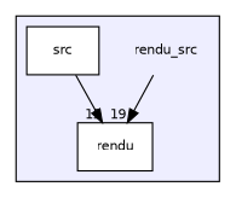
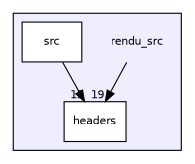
  digraph {
    compound=true
    node [fontname=Helvetica fontsize=10 shape=box fillcolor=white style=filled]
    edge [labeldistance=1.5 labelfontname=Helvetica labelfontsize=10]
    n1 [label=rendu_src shape=plaintext fillcolor="" style=""]
-   n2 [label=rendu]
+   n2 [label=headers]
    n3 [label=src]
    subgraph cluster_1 {
      bgcolor="#eeeeff"
      pencolor=black
      n1
      n2
      n3
    }
    n1 -> n2 [headlabel=19]
    n3 -> n2 [headlabel=15]
  }
